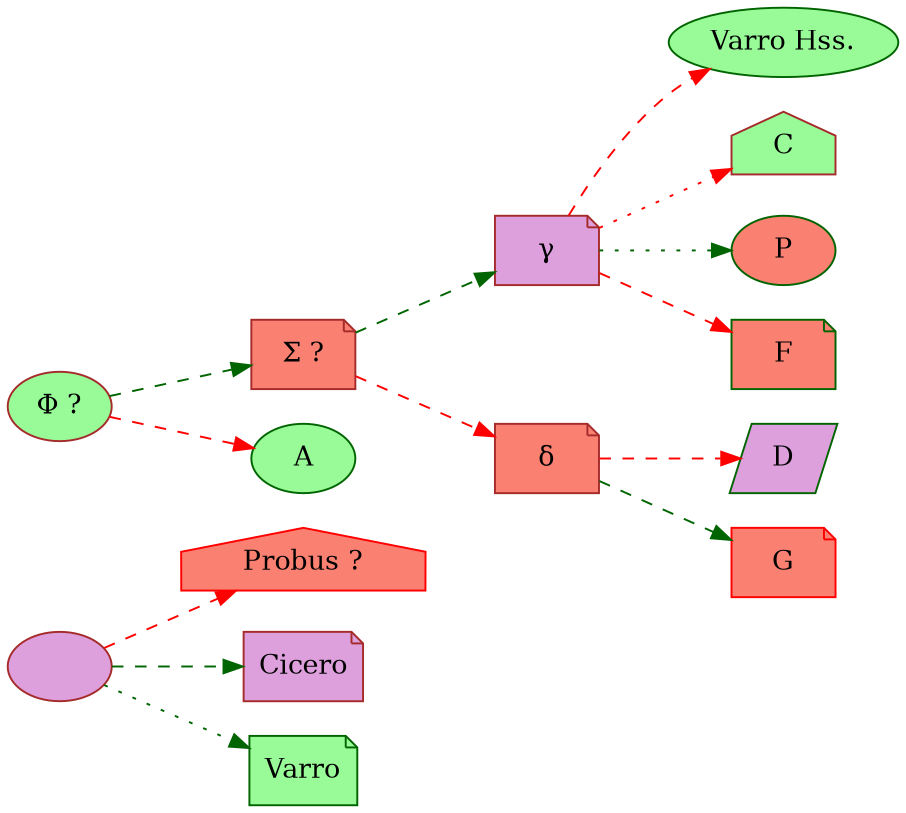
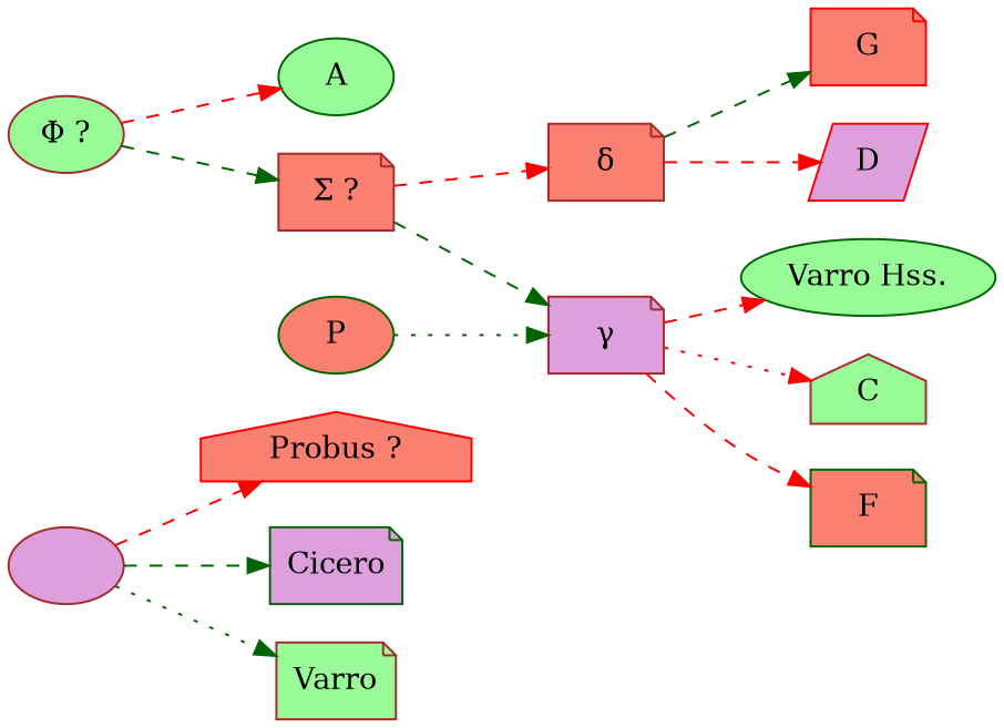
  digraph {
    rankdir=LR
    node [color=brown fillcolor=salmon shape=note style=filled]
    edge [color=red style=dashed]
    n1 [fillcolor=plum label=" " shape=ellipse]
    n2 [color=red label="Probus ?" shape=house]
-   n3 [fillcolor=plum label=Cicero]
-   n4 [color=darkgreen fillcolor=palegreen label=Varro]
+   n3 [color=darkgreen fillcolor=plum label=Cicero]
+   n4 [fillcolor=palegreen label=Varro]
    n5 [fillcolor=palegreen label="Φ ?" shape=ellipse]
    n6 [label="Σ ?"]
    A [color=darkgreen fillcolor=palegreen shape=ellipse]
    n8 [fillcolor=plum label="γ"]
    n9 [color=darkgreen fillcolor=palegreen label="Varro Hss." shape=ellipse]
    C [fillcolor=palegreen shape=house]
    P [color=darkgreen shape=ellipse]
    F [color=darkgreen]
    n13 [label="δ"]
-   D [color=darkgreen fillcolor=plum shape=parallelogram]
+   D [color=red fillcolor=plum shape=parallelogram]
    G [color=red]
    n1 -> n2
    n1 -> n3 [color=darkgreen]
    n1 -> n4 [color=darkgreen style=dotted]
    n5 -> n6 [color=darkgreen]
    n5 -> A
    n6 -> n8 [color=darkgreen]
    n6 -> n13
    n8 -> n9
    n8 -> C [style=dotted]
-   n8 -> P [color=darkgreen style=dotted]
+   P -> n8 [color=darkgreen style=dotted]
    n8 -> F
    n13 -> D
    n13 -> G [color=darkgreen]
  }
